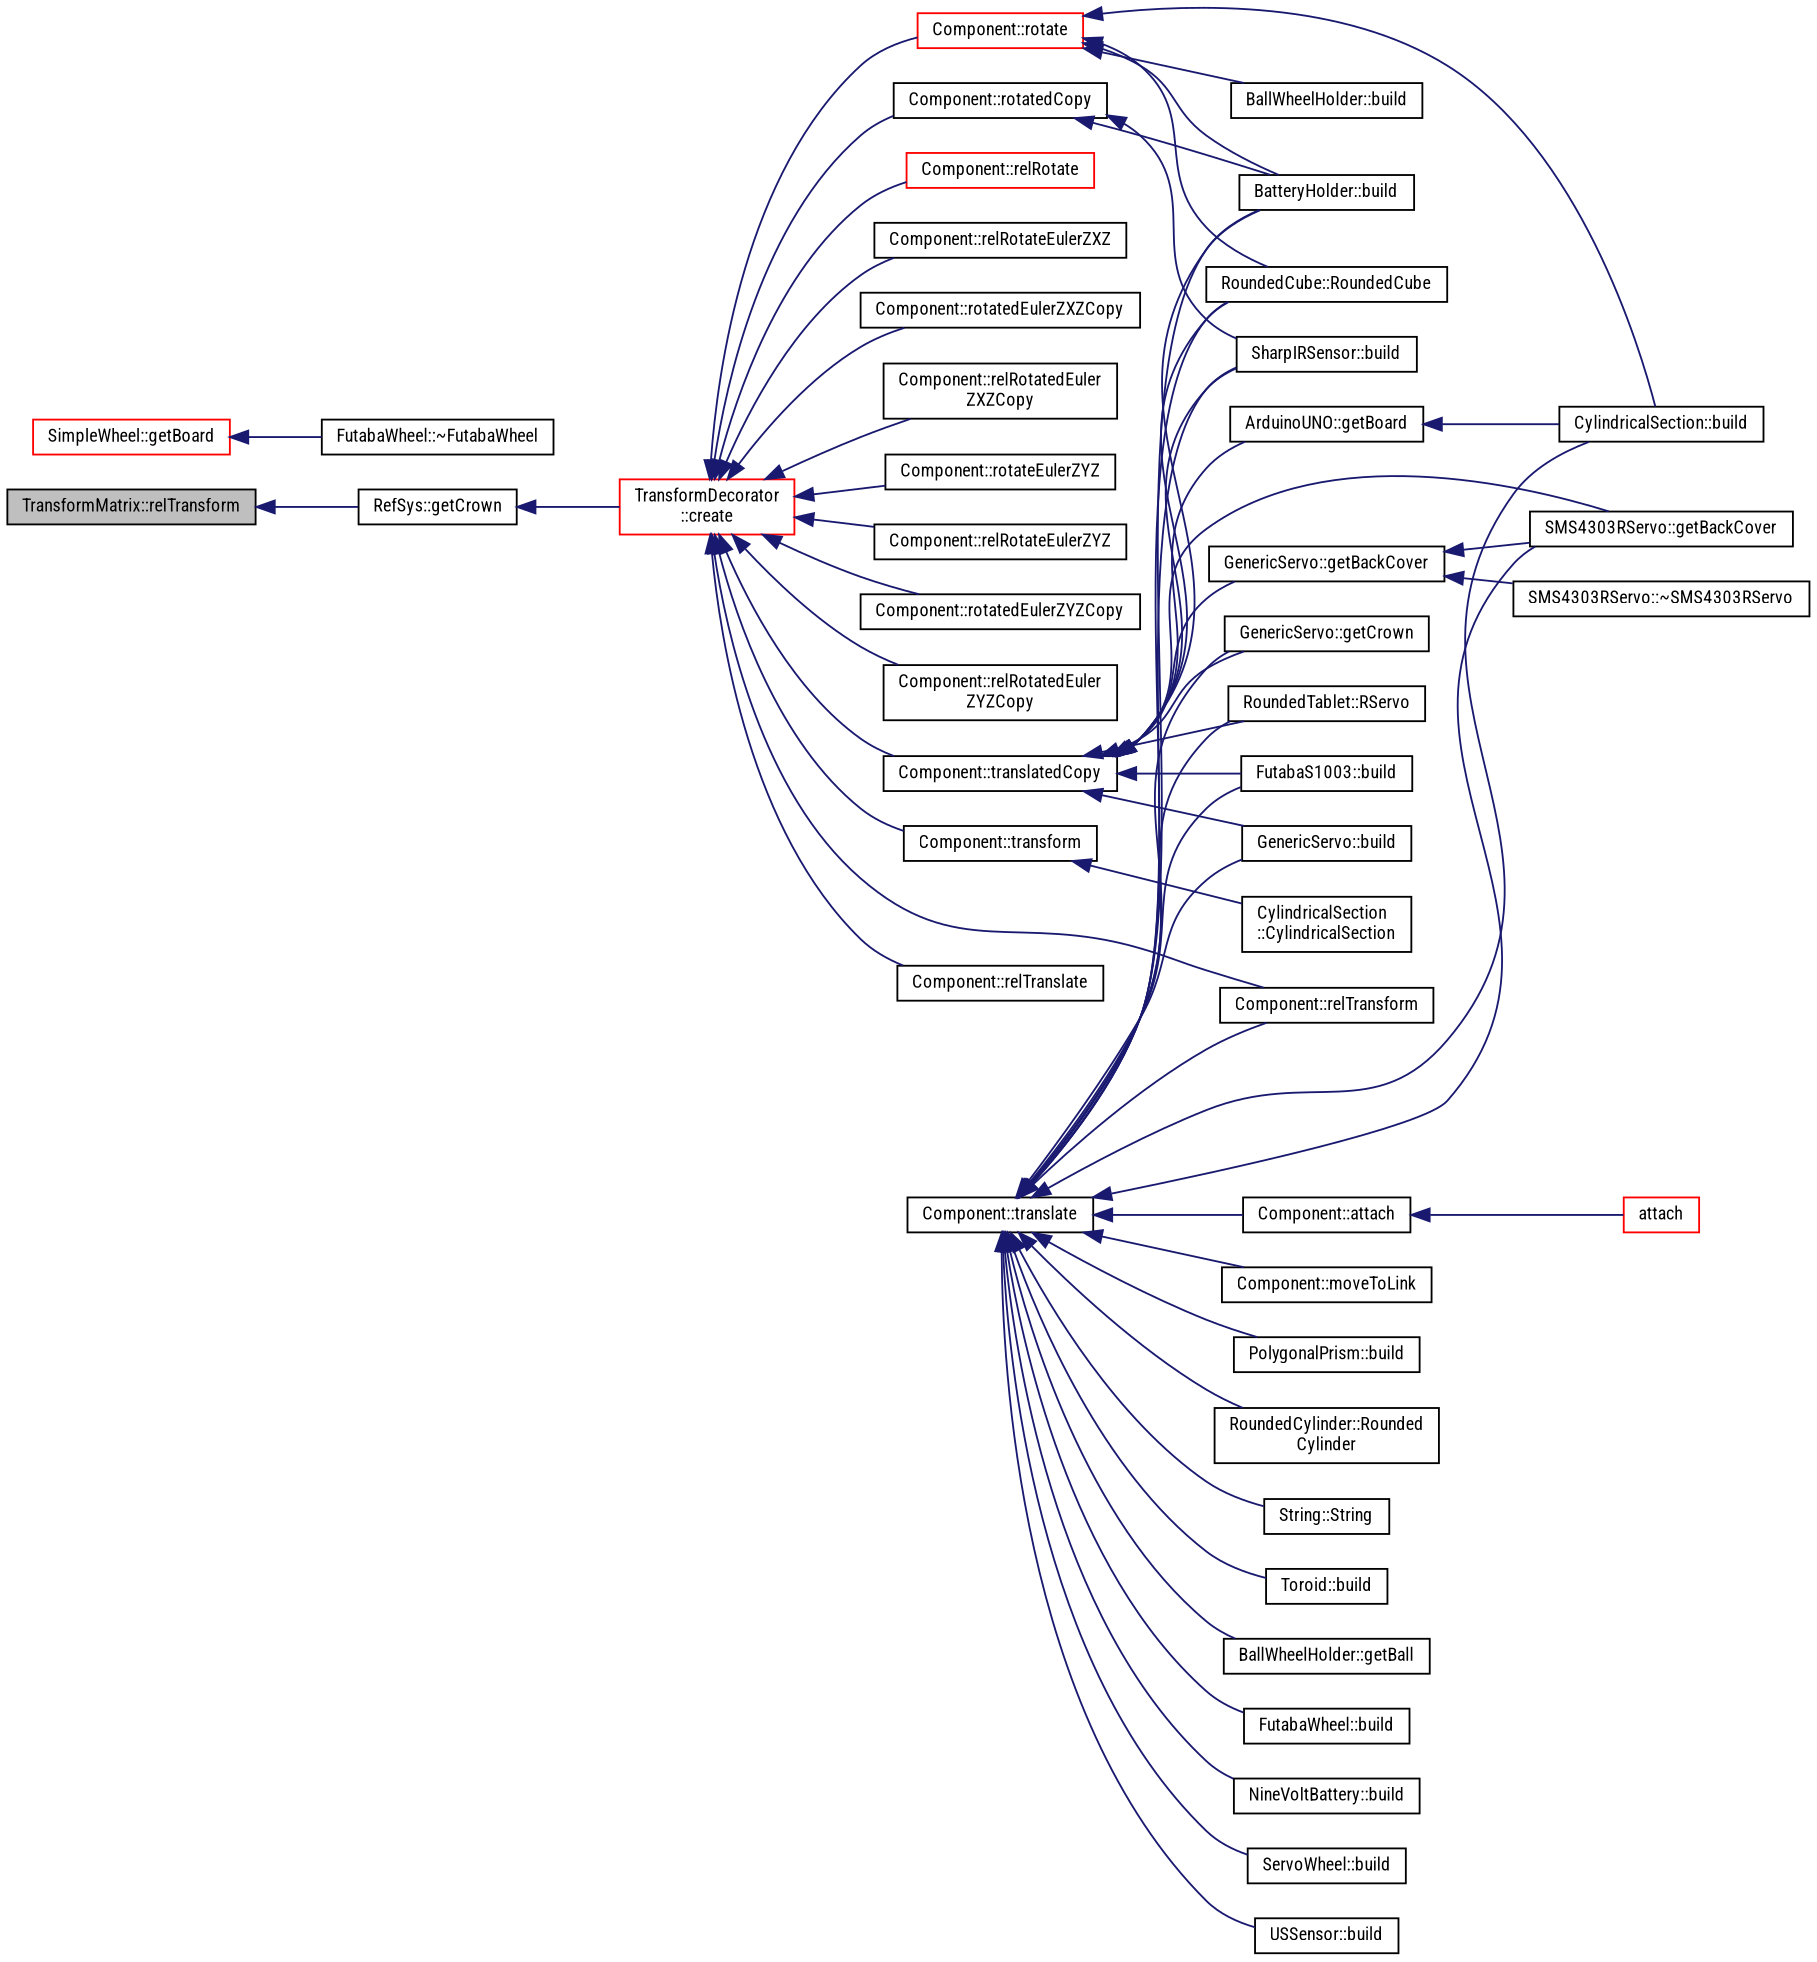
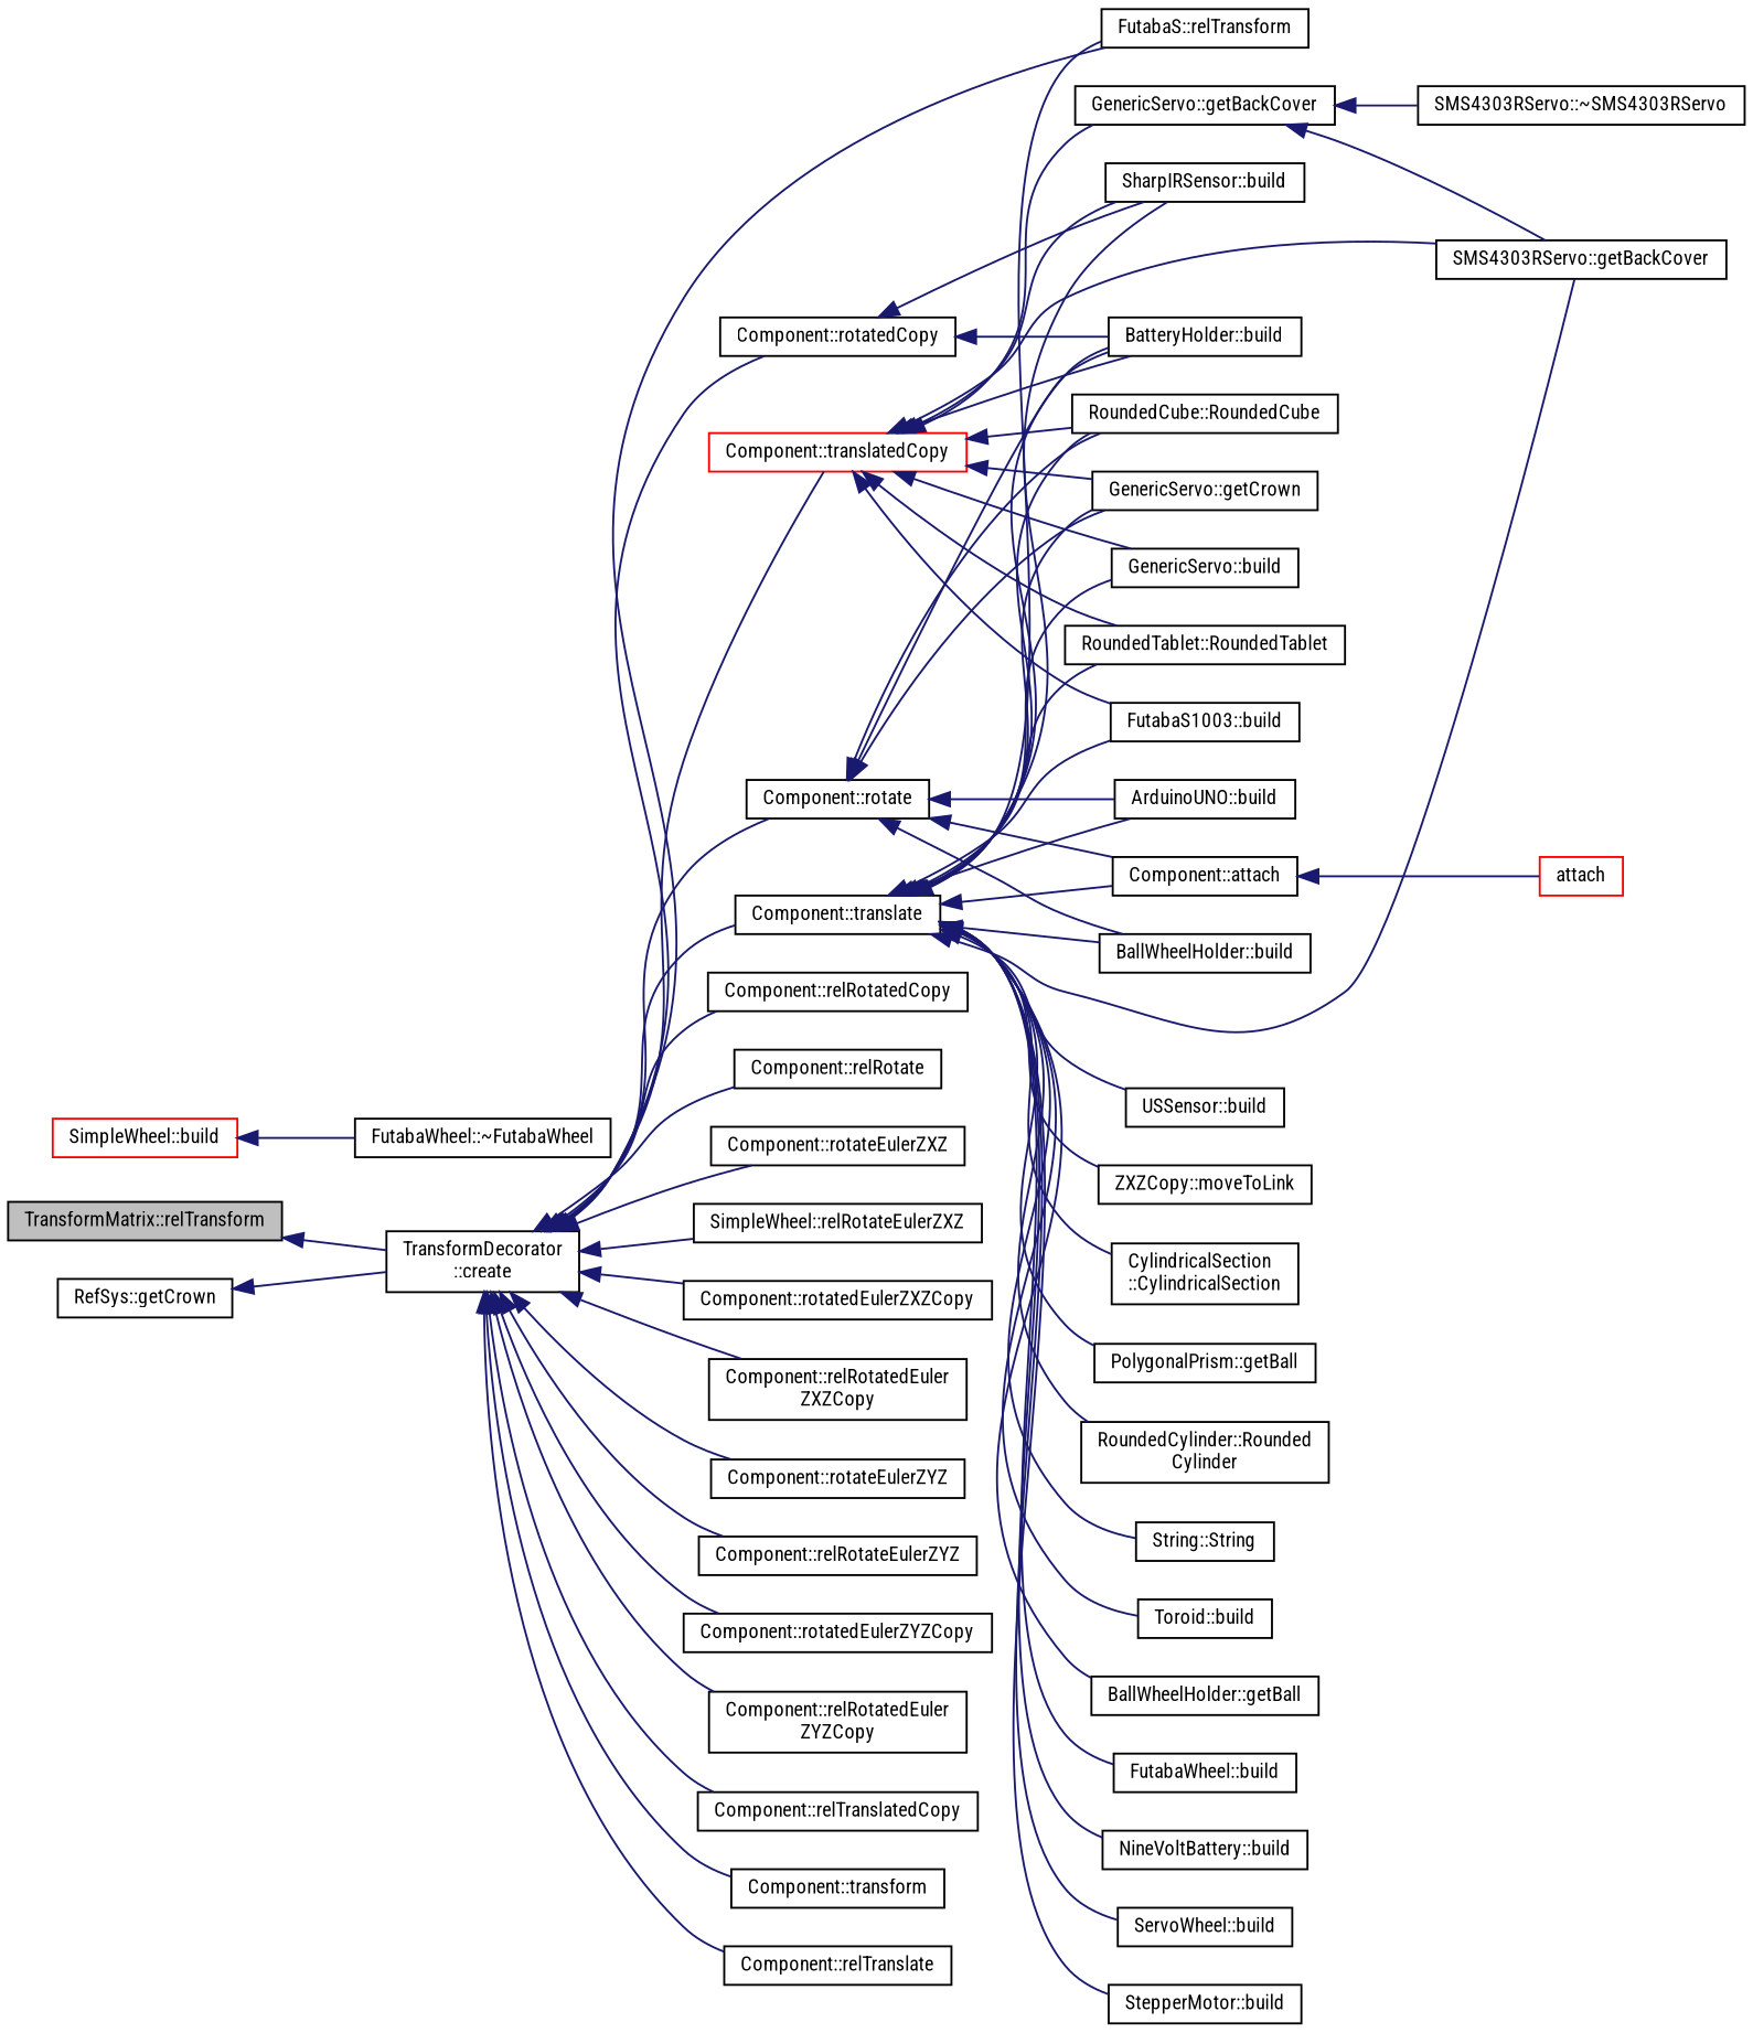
  digraph {
    fontname="Roboto Condensed"
    rankdir=LR
    node [color=black fillcolor=white fontname="Roboto Condensed" fontsize=10 shape=record style=filled]
    edge [color=midnightblue dir=back fontname="Roboto Condensed" fontsize=10 labelfontname=Helvetica labelfontsize=10 style=solid]
    n1 [fillcolor=grey75 fontcolor=black height=0.2 label="TransformMatrix::relTransform" width=0.4]
    n2 [height=0.2 label="RefSys::getCrown" width=0.4]
-   n3 [color=red height=0.2 label="TransformDecorator\l::create" width=0.4]
+   n3 [height=0.2 label="TransformDecorator\l::create" width=0.4]
    n4 [height=0.2 label="Component::rotatedCopy" width=0.4]
-   n6 [color=red height=0.2 label="Component::rotate" width=0.4]
-   n7 [color=red height=0.2 label="Component::relRotate" width=0.4]
-   n9 [height=0.2 label="Component::relRotateEulerZXZ" width=0.4]
+   n5 [height=0.2 label="Component::relRotatedCopy" width=0.4]
+   n6 [height=0.2 label="Component::rotate" width=0.4]
+   n7 [height=0.2 label="Component::relRotate" width=0.4]
+   n8 [height=0.2 label="Component::rotateEulerZXZ" width=0.4]
+   n9 [height=0.2 label="SimpleWheel::relRotateEulerZXZ" width=0.4]
    n10 [height=0.2 label="Component::rotatedEulerZXZCopy" width=0.4]
    n11 [height=0.2 label="Component::relRotatedEuler\lZXZCopy" width=0.4]
    n12 [height=0.2 label="Component::rotateEulerZYZ" width=0.4]
    n13 [height=0.2 label="Component::relRotateEulerZYZ" width=0.4]
    n14 [height=0.2 label="Component::rotatedEulerZYZCopy" width=0.4]
    n15 [height=0.2 label="Component::relRotatedEuler\lZYZCopy" width=0.4]
-   n16 [height=0.2 label="Component::translatedCopy" width=0.4]
+   n16 [color=red height=0.2 label="Component::translatedCopy" width=0.4]
+   n17 [height=0.2 label="Component::relTranslatedCopy" width=0.4]
    n18 [height=0.2 label="Component::transform" width=0.4]
-   n19 [height=0.2 label="Component::relTransform" width=0.4]
+   n19 [height=0.2 label="FutabaS::relTransform" width=0.4]
    n20 [height=0.2 label="Component::translate" width=0.4]
    n21 [height=0.2 label="Component::relTranslate" width=0.4]
    n22 [height=0.2 label="BatteryHolder::build" width=0.4]
    n23 [height=0.2 label="SharpIRSensor::build" width=0.4]
    n24 [height=0.2 label="RoundedCube::RoundedCube" width=0.4]
    n25 [height=0.2 label="Component::attach" width=0.4]
-   n26 [height=0.2 label="CylindricalSection::build" width=0.4]
+   n26 [height=0.2 label="ArduinoUNO::build" width=0.4]
    n27 [height=0.2 label="BallWheelHolder::build" width=0.4]
    n28 [height=0.2 label="GenericServo::getCrown" width=0.4]
-   n29 [height=0.2 label="RoundedTablet::RServo" width=0.4]
-   n30 [height=0.2 label="ArduinoUNO::getBoard" width=0.4]
+   n29 [height=0.2 label="RoundedTablet::RoundedTablet" width=0.4]
    n31 [height=0.2 label="FutabaS1003::build" width=0.4]
    n32 [height=0.2 label="GenericServo::getBackCover" width=0.4]
    n33 [height=0.2 label="SMS4303RServo::getBackCover" width=0.4]
    n34 [height=0.2 label="GenericServo::build" width=0.4]
-   n35 [height=0.2 label="Component::moveToLink" width=0.4]
+   n35 [height=0.2 label="ZXZCopy::moveToLink" width=0.4]
    n36 [height=0.2 label="CylindricalSection\l::CylindricalSection" width=0.4]
-   n37 [height=0.2 label="PolygonalPrism::build" width=0.4]
+   n37 [height=0.2 label="PolygonalPrism::getBall" width=0.4]
    n38 [height=0.2 label="RoundedCylinder::Rounded\lCylinder" width=0.4]
    n39 [height=0.2 label="String::String" width=0.4]
    n40 [height=0.2 label="Toroid::build" width=0.4]
    n41 [height=0.2 label="BallWheelHolder::getBall" width=0.4]
    n42 [height=0.2 label="FutabaWheel::build" width=0.4]
    n43 [height=0.2 label="NineVoltBattery::build" width=0.4]
    n44 [height=0.2 label="ServoWheel::build" width=0.4]
+   n45 [height=0.2 label="StepperMotor::build" width=0.4]
    n46 [height=0.2 label="USSensor::build" width=0.4]
    n47 [color=red height=0.2 label=attach width=0.4]
    n48 [height=0.2 label="SMS4303RServo::~SMS4303RServo" width=0.4]
-   n49 [color=red height=0.2 label="SimpleWheel::getBoard" width=0.4]
+   n49 [color=red height=0.2 label="SimpleWheel::build" width=0.4]
    n50 [height=0.2 label="FutabaWheel::~FutabaWheel" width=0.4]
-   n1 -> n2
+   n1 -> n3
    n2 -> n3
    n3 -> n4
+   n3 -> n5
    n3 -> n6
    n3 -> n7
+   n3 -> n8
    n3 -> n9
    n3 -> n10
    n3 -> n11
    n3 -> n12
    n3 -> n13
    n3 -> n14
    n3 -> n15
    n3 -> n16
+   n3 -> n17
    n3 -> n18
    n3 -> n19
+   n3 -> n20
    n3 -> n21
    n4 -> n22
    n4 -> n23
    n6 -> n22
    n6 -> n24
+   n6 -> n25
    n6 -> n26
    n6 -> n27
+   n6 -> n28
    n16 -> n22
    n16 -> n23
    n16 -> n24
    n16 -> n28
    n16 -> n29
-   n16 -> n30
    n16 -> n31
    n16 -> n32
    n16 -> n33
    n16 -> n34
    n20 -> n19
    n20 -> n22
    n20 -> n23
    n20 -> n24
    n20 -> n25
    n20 -> n26
+   n20 -> n27
    n20 -> n28
    n20 -> n29
    n20 -> n31
    n20 -> n33
    n20 -> n34
    n20 -> n35
-   n18 -> n36
+   n20 -> n36
    n20 -> n37
    n20 -> n38
    n20 -> n39
    n20 -> n40
    n20 -> n41
    n20 -> n42
    n20 -> n43
    n20 -> n44
+   n20 -> n45
    n20 -> n46
    n25 -> n47
-   n30 -> n26
    n32 -> n33
    n32 -> n48
    n49 -> n50
  }
